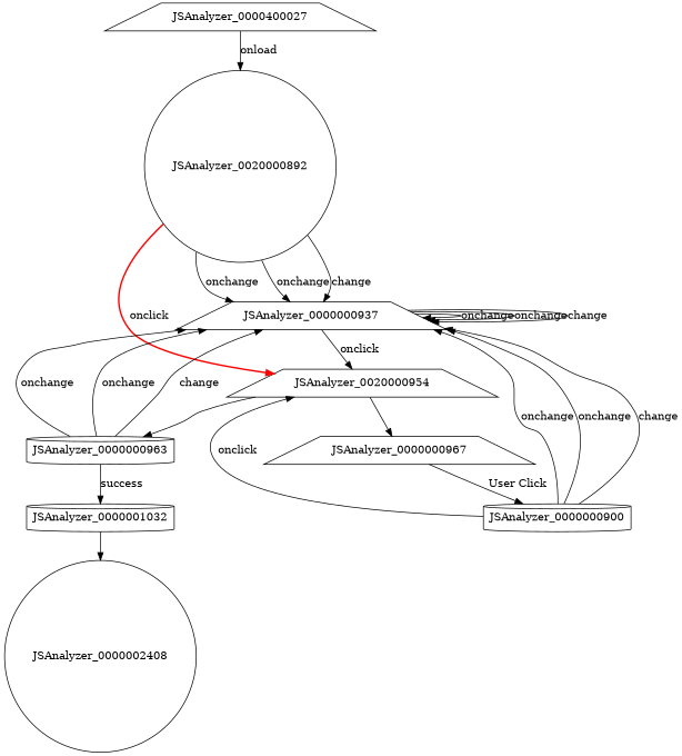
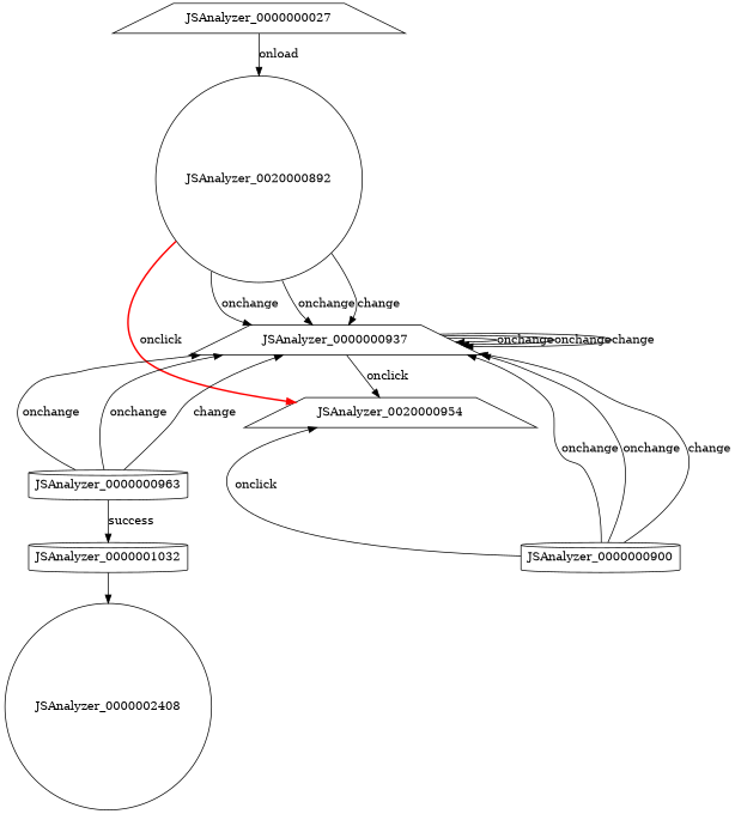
  digraph {
    node [shape=trapezium]
    n1 [label=JSAnalyzer_0020000892 shape=circle]
-   JSAnalyzer_0000000027 [label=JSAnalyzer_0000400027]
+   JSAnalyzer_0000000027
    JSAnalyzer_0000000937
    n4 [label=JSAnalyzer_0020000954]
    JSAnalyzer_0000000963 [shape=cylinder]
-   JSAnalyzer_0000000967
    JSAnalyzer_0000001032 [shape=cylinder]
    n8 [label=JSAnalyzer_0000000900 shape=cylinder]
    JSAnalyzer_0000002408 [shape=circle]
    n1 -> JSAnalyzer_0000000937 [label=onchange]
    n1 -> JSAnalyzer_0000000937 [label=onchange]
    n1 -> JSAnalyzer_0000000937 [label=change]
    n1 -> n4 [color=red label=onclick style=bold]
    JSAnalyzer_0000000027 -> n1 [label=onload]
    JSAnalyzer_0000000937 -> JSAnalyzer_0000000937 [label=onchange]
    JSAnalyzer_0000000937 -> JSAnalyzer_0000000937 [label=onchange]
    JSAnalyzer_0000000937 -> JSAnalyzer_0000000937 [label=change]
    JSAnalyzer_0000000937 -> n4 [label=onclick]
-   n4 -> JSAnalyzer_0000000963
-   n4 -> JSAnalyzer_0000000967
    JSAnalyzer_0000000963 -> JSAnalyzer_0000000937 [label=onchange]
    JSAnalyzer_0000000963 -> JSAnalyzer_0000000937 [label=onchange]
    JSAnalyzer_0000000963 -> JSAnalyzer_0000000937 [label=change]
    JSAnalyzer_0000000963 -> JSAnalyzer_0000001032 [label=success]
-   JSAnalyzer_0000000967 -> n8 [label="User Click"]
    JSAnalyzer_0000001032 -> JSAnalyzer_0000002408
    n8 -> JSAnalyzer_0000000937 [label=onchange]
    n8 -> JSAnalyzer_0000000937 [label=onchange]
    n8 -> JSAnalyzer_0000000937 [label=change]
    n8 -> n4 [label=onclick]
  }
